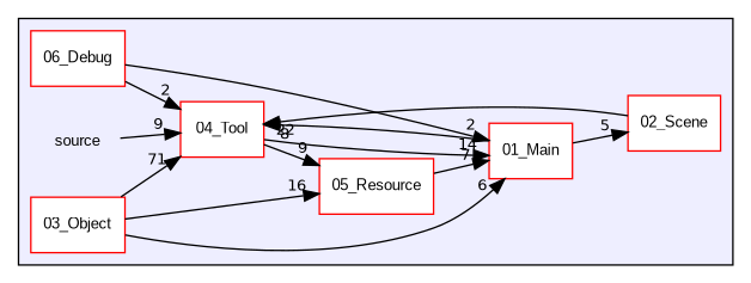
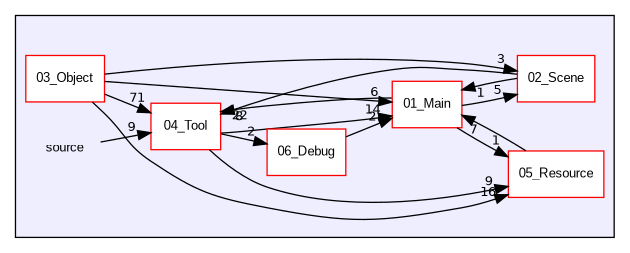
  digraph {
    compound=true
    fontname="Liberation Sans"
    rankdir=LR
    node [fontname="Liberation Sans" fontsize=10 shape=box color=red fillcolor=white style=filled]
    edge [fontname="Liberation Sans" headlabel=9 labeldistance=1.5 labelfontname=Helvetica labelfontsize=10]
    n1 [label=source shape=plaintext color="" fillcolor="" style=""]
    n2 [label="01_Main"]
    n3 [label="02_Scene"]
    n4 [label="03_Object"]
    n5 [label="04_Tool"]
    n6 [label="05_Resource"]
    n7 [label="06_Debug"]
    subgraph cluster_1 {
      bgcolor="#eeeeff"
      pencolor=black
      n1
      n2
      n3
      n4
      n5
      n6
      n7
    }
    n1 -> n5
    n2 -> n3 [headlabel=5]
    n2 -> n5 [headlabel=8]
+   n2 -> n6 [headlabel=1]
+   n3 -> n2 [headlabel=1]
    n3 -> n5 [headlabel=22]
    n4 -> n2 [headlabel=6]
+   n4 -> n3 [headlabel=3]
    n4 -> n5 [headlabel=71]
    n4 -> n6 [headlabel=16]
    n5 -> n2 [headlabel=14]
    n5 -> n6
-   n7 -> n5 [headlabel=2]
+   n5 -> n7 [headlabel=2]
    n6 -> n2 [headlabel=7]
    n7 -> n2 [headlabel=2]
  }
